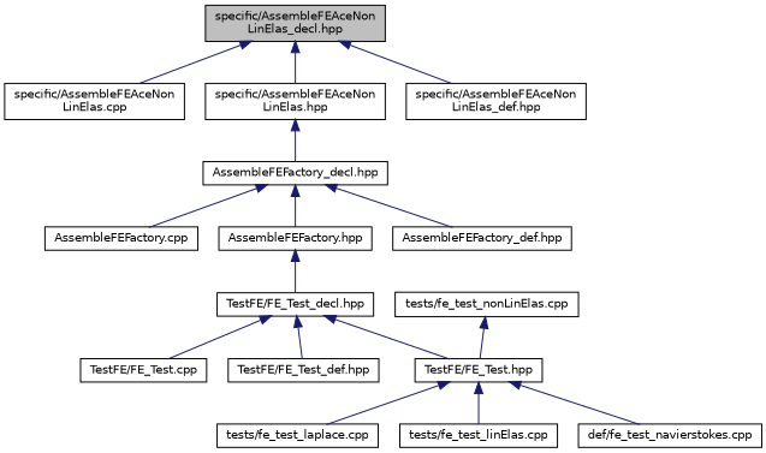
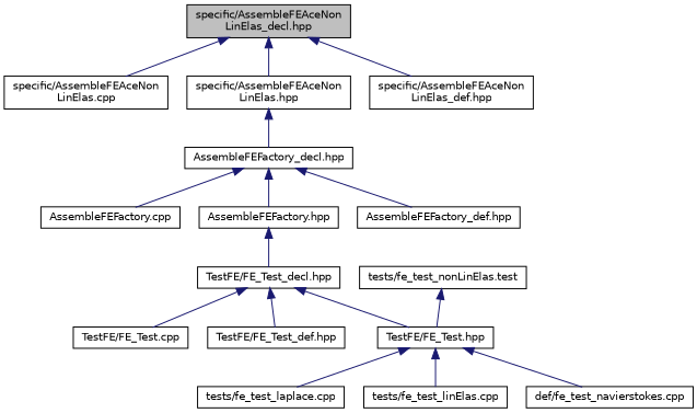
  digraph {
    node [color=black fillcolor=white fontname=Helvetica fontsize=10 shape=record style=filled]
    edge [color=midnightblue dir=back fontname=Helvetica fontsize=10 labelfontname=Helvetica labelfontsize=10 style=solid]
    n1 [fillcolor=grey75 fontcolor=black height=0.2 label="specific/AssembleFEAceNon\lLinElas_decl.hpp" width=0.4]
    n2 [height=0.2 label="specific/AssembleFEAceNon\lLinElas.cpp" width=0.4]
    n3 [height=0.2 label="specific/AssembleFEAceNon\lLinElas.hpp" width=0.4]
    n4 [height=0.2 label="specific/AssembleFEAceNon\lLinElas_def.hpp" width=0.4]
    n5 [height=0.2 label="AssembleFEFactory_decl.hpp" width=0.4]
    n6 [height=0.2 label="AssembleFEFactory.cpp" width=0.4]
    n7 [height=0.2 label="AssembleFEFactory.hpp" width=0.4]
    n8 [height=0.2 label="AssembleFEFactory_def.hpp" width=0.4]
    n9 [height=0.2 label="TestFE/FE_Test_decl.hpp" width=0.4]
    n10 [height=0.2 label="TestFE/FE_Test.cpp" width=0.4]
    n11 [height=0.2 label="TestFE/FE_Test.hpp" width=0.4]
    n12 [height=0.2 label="TestFE/FE_Test_def.hpp" width=0.4]
    n13 [height=0.2 label="tests/fe_test_laplace.cpp" width=0.4]
    n14 [height=0.2 label="tests/fe_test_linElas.cpp" width=0.4]
    n15 [height=0.2 label="def/fe_test_navierstokes.cpp" width=0.4]
-   n16 [height=0.2 label="tests/fe_test_nonLinElas.cpp" width=0.4]
+   n16 [height=0.2 label="tests/fe_test_nonLinElas.test" width=0.4]
    n1 -> n2
    n1 -> n3
    n1 -> n4
    n3 -> n5
    n5 -> n6
    n5 -> n7
    n5 -> n8
    n7 -> n9
    n9 -> n10
    n9 -> n11
    n9 -> n12
    n11 -> n13
    n11 -> n14
    n11 -> n15
    n16 -> n11
  }
